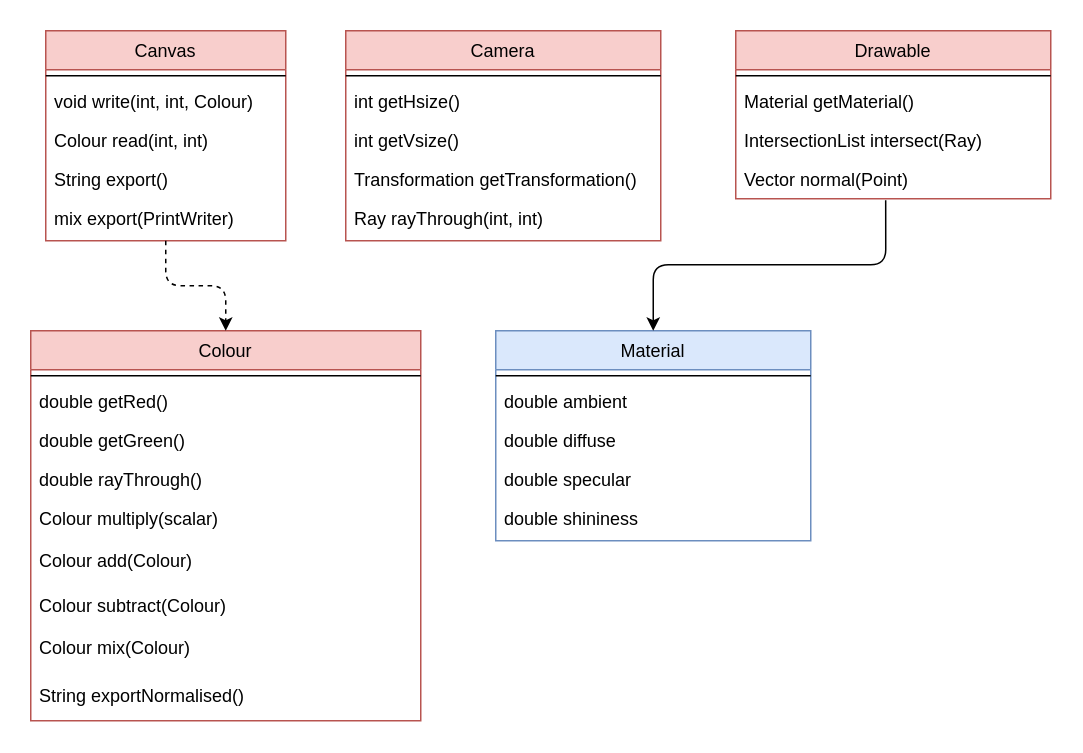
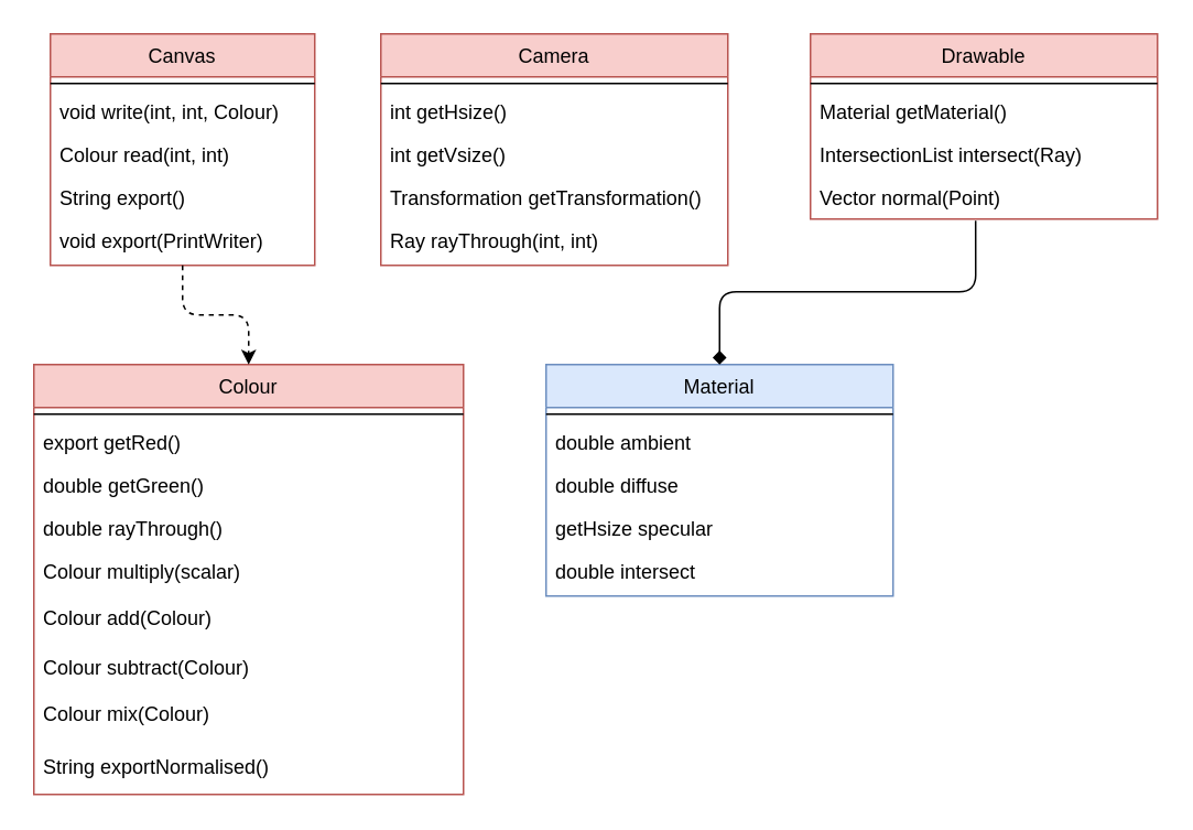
  <mxCell id="0" />
  <mxCell id="1" parent="0" />
  <mxCell id="2" value="Camera" style="swimlane;fontStyle=0;align=center;verticalAlign=top;childLayout=stackLayout;horizontal=1;startSize=26;horizontalStack=0;resizeParent=1;resizeLast=0;collapsible=1;marginBottom=0;rounded=0;shadow=0;strokeWidth=1;fillColor=#f8cecc;strokeColor=#b85450;" parent="1" vertex="1"><mxGeometry x="230" y="20" width="210" height="140" as="geometry"><mxRectangle x="230" y="140" width="160" height="26" as="alternateBounds" /></mxGeometry></mxCell>
  <mxCell id="3" value="" style="line;html=1;strokeWidth=1;align=left;verticalAlign=middle;spacingTop=-1;spacingLeft=3;spacingRight=3;rotatable=0;labelPosition=right;points=[];portConstraint=eastwest;" parent="2" vertex="1"><mxGeometry y="26" width="210" height="8" as="geometry" /></mxCell>
  <mxCell id="4" value="int getHsize()" style="text;align=left;verticalAlign=top;spacingLeft=4;spacingRight=4;overflow=hidden;rotatable=0;points=[[0,0.5],[1,0.5]];portConstraint=eastwest;rounded=0;shadow=0;html=0;" parent="2" vertex="1"><mxGeometry y="34" width="210" height="26" as="geometry" /></mxCell>
  <mxCell id="5" value="int getVsize()" style="text;align=left;verticalAlign=top;spacingLeft=4;spacingRight=4;overflow=hidden;rotatable=0;points=[[0,0.5],[1,0.5]];portConstraint=eastwest;rounded=0;shadow=0;html=0;" parent="2" vertex="1"><mxGeometry y="60" width="210" height="26" as="geometry" /></mxCell>
  <mxCell id="6" value="Transformation getTransformation()" style="text;align=left;verticalAlign=top;spacingLeft=4;spacingRight=4;overflow=hidden;rotatable=0;points=[[0,0.5],[1,0.5]];portConstraint=eastwest;rounded=0;shadow=0;html=0;" parent="2" vertex="1"><mxGeometry y="86" width="210" height="26" as="geometry" /></mxCell>
  <mxCell id="7" value="Ray rayThrough(int, int)" style="text;align=left;verticalAlign=top;spacingLeft=4;spacingRight=4;overflow=hidden;rotatable=0;points=[[0,0.5],[1,0.5]];portConstraint=eastwest;rounded=0;shadow=0;html=0;" parent="2" vertex="1"><mxGeometry y="112" width="210" height="26" as="geometry" /></mxCell>
  <mxCell id="8" value="Canvas" style="swimlane;fontStyle=0;align=center;verticalAlign=top;childLayout=stackLayout;horizontal=1;startSize=26;horizontalStack=0;resizeParent=1;resizeLast=0;collapsible=1;marginBottom=0;rounded=0;shadow=0;strokeWidth=1;fillColor=#f8cecc;strokeColor=#b85450;" vertex="1" parent="1"><mxGeometry x="30" y="20" width="160" height="140" as="geometry"><mxRectangle x="230" y="140" width="160" height="26" as="alternateBounds" /></mxGeometry></mxCell>
  <mxCell id="9" value="" style="line;html=1;strokeWidth=1;align=left;verticalAlign=middle;spacingTop=-1;spacingLeft=3;spacingRight=3;rotatable=0;labelPosition=right;points=[];portConstraint=eastwest;" vertex="1" parent="8"><mxGeometry y="26" width="160" height="8" as="geometry" /></mxCell>
  <mxCell id="10" value="void write(int, int, Colour)" style="text;align=left;verticalAlign=top;spacingLeft=4;spacingRight=4;overflow=hidden;rotatable=0;points=[[0,0.5],[1,0.5]];portConstraint=eastwest;rounded=0;shadow=0;html=0;" vertex="1" parent="8"><mxGeometry y="34" width="160" height="26" as="geometry" /></mxCell>
  <mxCell id="11" value="Colour read(int, int)" style="text;align=left;verticalAlign=top;spacingLeft=4;spacingRight=4;overflow=hidden;rotatable=0;points=[[0,0.5],[1,0.5]];portConstraint=eastwest;rounded=0;shadow=0;html=0;" vertex="1" parent="8"><mxGeometry y="60" width="160" height="26" as="geometry" /></mxCell>
  <mxCell id="12" value="String export()" style="text;align=left;verticalAlign=top;spacingLeft=4;spacingRight=4;overflow=hidden;rotatable=0;points=[[0,0.5],[1,0.5]];portConstraint=eastwest;rounded=0;shadow=0;html=0;" vertex="1" parent="8"><mxGeometry y="86" width="160" height="26" as="geometry" /></mxCell>
- <mxCell id="13" value="mix export(PrintWriter)" style="text;align=left;verticalAlign=top;spacingLeft=4;spacingRight=4;overflow=hidden;rotatable=0;points=[[0,0.5],[1,0.5]];portConstraint=eastwest;rounded=0;shadow=0;html=0;" vertex="1" parent="8"><mxGeometry y="112" width="160" height="26" as="geometry" /></mxCell>
+ <mxCell id="13" value="void export(PrintWriter)" style="text;align=left;verticalAlign=top;spacingLeft=4;spacingRight=4;overflow=hidden;rotatable=0;points=[[0,0.5],[1,0.5]];portConstraint=eastwest;rounded=0;shadow=0;html=0;" vertex="1" parent="8"><mxGeometry y="112" width="160" height="26" as="geometry" /></mxCell>
  <mxCell id="14" value="Colour" style="swimlane;fontStyle=0;align=center;verticalAlign=top;childLayout=stackLayout;horizontal=1;startSize=26;horizontalStack=0;resizeParent=1;resizeLast=0;collapsible=1;marginBottom=0;rounded=0;shadow=0;strokeWidth=1;fillColor=#f8cecc;strokeColor=#b85450;" vertex="1" parent="1"><mxGeometry x="20" y="220" width="260" height="260" as="geometry"><mxRectangle x="230" y="140" width="160" height="26" as="alternateBounds" /></mxGeometry></mxCell>
  <mxCell id="15" value="" style="line;html=1;strokeWidth=1;align=left;verticalAlign=middle;spacingTop=-1;spacingLeft=3;spacingRight=3;rotatable=0;labelPosition=right;points=[];portConstraint=eastwest;" vertex="1" parent="14"><mxGeometry y="26" width="260" height="8" as="geometry" /></mxCell>
- <mxCell id="16" value="double getRed()" style="text;align=left;verticalAlign=top;spacingLeft=4;spacingRight=4;overflow=hidden;rotatable=0;points=[[0,0.5],[1,0.5]];portConstraint=eastwest;rounded=0;shadow=0;html=0;" vertex="1" parent="14"><mxGeometry y="34" width="260" height="26" as="geometry" /></mxCell>
+ <mxCell id="16" value="export getRed()" style="text;align=left;verticalAlign=top;spacingLeft=4;spacingRight=4;overflow=hidden;rotatable=0;points=[[0,0.5],[1,0.5]];portConstraint=eastwest;rounded=0;shadow=0;html=0;" vertex="1" parent="14"><mxGeometry y="34" width="260" height="26" as="geometry" /></mxCell>
  <mxCell id="17" value="double getGreen()" style="text;align=left;verticalAlign=top;spacingLeft=4;spacingRight=4;overflow=hidden;rotatable=0;points=[[0,0.5],[1,0.5]];portConstraint=eastwest;rounded=0;shadow=0;html=0;" vertex="1" parent="14"><mxGeometry y="60" width="260" height="26" as="geometry" /></mxCell>
  <mxCell id="18" value="double rayThrough()" style="text;align=left;verticalAlign=top;spacingLeft=4;spacingRight=4;overflow=hidden;rotatable=0;points=[[0,0.5],[1,0.5]];portConstraint=eastwest;rounded=0;shadow=0;html=0;" vertex="1" parent="14"><mxGeometry y="86" width="260" height="26" as="geometry" /></mxCell>
  <mxCell id="19" value="Colour multiply(scalar)" style="text;align=left;verticalAlign=top;spacingLeft=4;spacingRight=4;overflow=hidden;rotatable=0;points=[[0,0.5],[1,0.5]];portConstraint=eastwest;rounded=0;shadow=0;html=0;" vertex="1" parent="14"><mxGeometry y="112" width="260" height="28" as="geometry" /></mxCell>
  <mxCell id="20" value="Colour add(Colour)" style="text;align=left;verticalAlign=top;spacingLeft=4;spacingRight=4;overflow=hidden;rotatable=0;points=[[0,0.5],[1,0.5]];portConstraint=eastwest;rounded=0;shadow=0;html=0;" vertex="1" parent="14"><mxGeometry y="140" width="260" height="30" as="geometry" /></mxCell>
  <mxCell id="21" value="Colour subtract(Colour)" style="text;align=left;verticalAlign=top;spacingLeft=4;spacingRight=4;overflow=hidden;rotatable=0;points=[[0,0.5],[1,0.5]];portConstraint=eastwest;rounded=0;shadow=0;html=0;" vertex="1" parent="14"><mxGeometry y="170" width="260" height="28" as="geometry" /></mxCell>
  <mxCell id="22" value="Colour mix(Colour)" style="text;align=left;verticalAlign=top;spacingLeft=4;spacingRight=4;overflow=hidden;rotatable=0;points=[[0,0.5],[1,0.5]];portConstraint=eastwest;rounded=0;shadow=0;html=0;" vertex="1" parent="14"><mxGeometry y="198" width="260" height="32" as="geometry" /></mxCell>
  <mxCell id="23" value="String exportNormalised()" style="text;align=left;verticalAlign=top;spacingLeft=4;spacingRight=4;overflow=hidden;rotatable=0;points=[[0,0.5],[1,0.5]];portConstraint=eastwest;rounded=0;shadow=0;html=0;" vertex="1" parent="14"><mxGeometry y="230" width="260" height="30" as="geometry" /></mxCell>
  <mxCell id="24" value="Drawable" style="swimlane;fontStyle=0;align=center;verticalAlign=top;childLayout=stackLayout;horizontal=1;startSize=26;horizontalStack=0;resizeParent=1;resizeLast=0;collapsible=1;marginBottom=0;rounded=0;shadow=0;strokeWidth=1;fillColor=#f8cecc;strokeColor=#b85450;" vertex="1" parent="1"><mxGeometry x="490" y="20" width="210" height="112" as="geometry"><mxRectangle x="230" y="140" width="160" height="26" as="alternateBounds" /></mxGeometry></mxCell>
  <mxCell id="25" value="" style="line;html=1;strokeWidth=1;align=left;verticalAlign=middle;spacingTop=-1;spacingLeft=3;spacingRight=3;rotatable=0;labelPosition=right;points=[];portConstraint=eastwest;" vertex="1" parent="24"><mxGeometry y="26" width="210" height="8" as="geometry" /></mxCell>
  <mxCell id="26" value="Material getMaterial()" style="text;align=left;verticalAlign=top;spacingLeft=4;spacingRight=4;overflow=hidden;rotatable=0;points=[[0,0.5],[1,0.5]];portConstraint=eastwest;rounded=0;shadow=0;html=0;" vertex="1" parent="24"><mxGeometry y="34" width="210" height="26" as="geometry" /></mxCell>
  <mxCell id="27" value="IntersectionList intersect(Ray)" style="text;align=left;verticalAlign=top;spacingLeft=4;spacingRight=4;overflow=hidden;rotatable=0;points=[[0,0.5],[1,0.5]];portConstraint=eastwest;rounded=0;shadow=0;html=0;" vertex="1" parent="24"><mxGeometry y="60" width="210" height="26" as="geometry" /></mxCell>
  <mxCell id="28" value="Vector normal(Point)" style="text;align=left;verticalAlign=top;spacingLeft=4;spacingRight=4;overflow=hidden;rotatable=0;points=[[0,0.5],[1,0.5]];portConstraint=eastwest;rounded=0;shadow=0;html=0;" vertex="1" parent="24"><mxGeometry y="86" width="210" height="26" as="geometry" /></mxCell>
  <mxCell id="29" value="Material" style="swimlane;fontStyle=0;align=center;verticalAlign=top;childLayout=stackLayout;horizontal=1;startSize=26;horizontalStack=0;resizeParent=1;resizeLast=0;collapsible=1;marginBottom=0;rounded=0;shadow=0;strokeWidth=1;fillColor=#dae8fc;strokeColor=#6c8ebf;" vertex="1" parent="1"><mxGeometry x="330" y="220" width="210" height="140" as="geometry"><mxRectangle x="230" y="140" width="160" height="26" as="alternateBounds" /></mxGeometry></mxCell>
  <mxCell id="30" value="" style="line;html=1;strokeWidth=1;align=left;verticalAlign=middle;spacingTop=-1;spacingLeft=3;spacingRight=3;rotatable=0;labelPosition=right;points=[];portConstraint=eastwest;" vertex="1" parent="29"><mxGeometry y="26" width="210" height="8" as="geometry" /></mxCell>
  <mxCell id="31" value="double ambient" style="text;align=left;verticalAlign=top;spacingLeft=4;spacingRight=4;overflow=hidden;rotatable=0;points=[[0,0.5],[1,0.5]];portConstraint=eastwest;rounded=0;shadow=0;html=0;" vertex="1" parent="29"><mxGeometry y="34" width="210" height="26" as="geometry" /></mxCell>
  <mxCell id="32" value="double diffuse" style="text;align=left;verticalAlign=top;spacingLeft=4;spacingRight=4;overflow=hidden;rotatable=0;points=[[0,0.5],[1,0.5]];portConstraint=eastwest;rounded=0;shadow=0;html=0;" vertex="1" parent="29"><mxGeometry y="60" width="210" height="26" as="geometry" /></mxCell>
- <mxCell id="33" value="double specular" style="text;align=left;verticalAlign=top;spacingLeft=4;spacingRight=4;overflow=hidden;rotatable=0;points=[[0,0.5],[1,0.5]];portConstraint=eastwest;rounded=0;shadow=0;html=0;" vertex="1" parent="29"><mxGeometry y="86" width="210" height="26" as="geometry" /></mxCell>
- <mxCell id="34" value="double shininess" style="text;align=left;verticalAlign=top;spacingLeft=4;spacingRight=4;overflow=hidden;rotatable=0;points=[[0,0.5],[1,0.5]];portConstraint=eastwest;rounded=0;shadow=0;html=0;" vertex="1" parent="29"><mxGeometry y="112" width="210" height="26" as="geometry" /></mxCell>
+ <mxCell id="33" value="getHsize specular" style="text;align=left;verticalAlign=top;spacingLeft=4;spacingRight=4;overflow=hidden;rotatable=0;points=[[0,0.5],[1,0.5]];portConstraint=eastwest;rounded=0;shadow=0;html=0;" vertex="1" parent="29"><mxGeometry y="86" width="210" height="26" as="geometry" /></mxCell>
+ <mxCell id="34" value="double intersect" style="text;align=left;verticalAlign=top;spacingLeft=4;spacingRight=4;overflow=hidden;rotatable=0;points=[[0,0.5],[1,0.5]];portConstraint=eastwest;rounded=0;shadow=0;html=0;" vertex="1" parent="29"><mxGeometry y="112" width="210" height="26" as="geometry" /></mxCell>
  <mxCell id="35" value="" style="endArrow=classic;html=1;edgeStyle=orthogonalEdgeStyle;dashed=1;" edge="1" parent="1" source="8" target="14"><mxGeometry width="50" height="50" relative="1" as="geometry"><mxPoint x="220" y="330" as="sourcePoint" /><mxPoint x="270" y="280" as="targetPoint" /></mxGeometry></mxCell>
- <mxCell id="36" value="" style="endArrow=classic;html=1;edgeStyle=orthogonalEdgeStyle;exitX=0.476;exitY=1.038;exitDx=0;exitDy=0;exitPerimeter=0;" edge="1" parent="1" source="28" target="29"><mxGeometry width="50" height="50" relative="1" as="geometry"><mxPoint x="120" y="170" as="sourcePoint" /><mxPoint x="160" y="230" as="targetPoint" /></mxGeometry></mxCell>
+ <mxCell id="36" value="" style="endArrow=diamond;html=1;edgeStyle=orthogonalEdgeStyle;exitX=0.476;exitY=1.038;exitDx=0;exitDy=0;exitPerimeter=0;" edge="1" parent="1" source="28" target="29"><mxGeometry width="50" height="50" relative="1" as="geometry"><mxPoint x="120" y="170" as="sourcePoint" /><mxPoint x="160" y="230" as="targetPoint" /></mxGeometry></mxCell>
